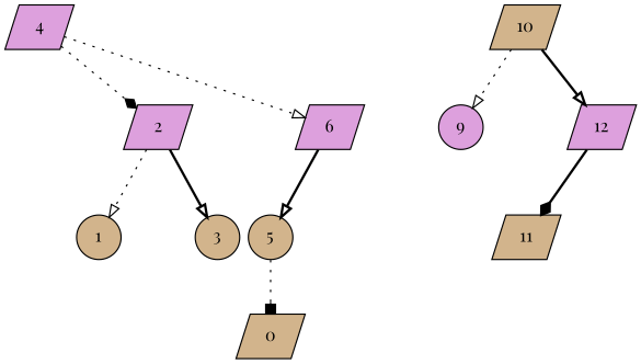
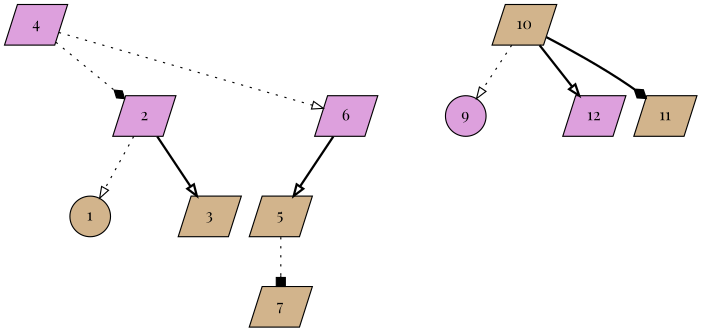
  digraph {
    fontname="Playfair Display"
    nodesep=0.1
    node [fontname="Playfair Display" shape=circle style=filled]
    edge [arrowhead=onormal fontname="Playfair Display" style=dotted]
    _4 [group=4 style=invis width=0]
-   5 [fillcolor=tan]
+   5 [fillcolor=tan shape=parallelogram]
    _8 [group=8 style=invis width=0]
    9 [fillcolor=plum]
-   7 [fillcolor=tan shape=parallelogram label=0]
+   7 [fillcolor=tan shape=parallelogram]
    4 [fillcolor=plum group=4 shape=parallelogram]
    2 [fillcolor=plum group=2 shape=parallelogram]
    6 [fillcolor=plum group=6 shape=parallelogram]
    10 [fillcolor=tan group=10 shape=parallelogram]
    _10 [group=10 style=invis width=0]
    12 [fillcolor=plum group=12 shape=parallelogram]
    1 [fillcolor=tan]
    _2 [group=2 style=invis width=0]
-   3 [fillcolor=tan]
+   3 [fillcolor=tan shape=parallelogram]
    _6 [group=6 style=invis width=0]
    11 [fillcolor=tan shape=parallelogram]
    _12 [group=12 style=invis width=0]
    subgraph sub_1 {
      rank=same
      _4
      5
    }
    subgraph sub_2 {
      rank=same
      _8
      9
    }
    5 -> 7 [arrowhead=box]
    4 -> _4 [arrowhead=vee style=invis]
    4 -> 2 [arrowhead=diamond]
    4 -> 6
    2 -> 1
    2 -> _2 [arrowhead=vee style=invis]
    2 -> 3 [style=bold]
    6 -> 5 [style=bold]
    6 -> _6 [arrowhead=vee style=invis]
    10 -> 9
    10 -> _10 [arrowhead=vee style=invis]
    10 -> 12 [style=bold]
-   12 -> 11 [arrowhead=diamond style=bold]
+   10 -> 11 [arrowhead=diamond style=bold]
    12 -> _12 [arrowhead=vee style=invis]
  }
